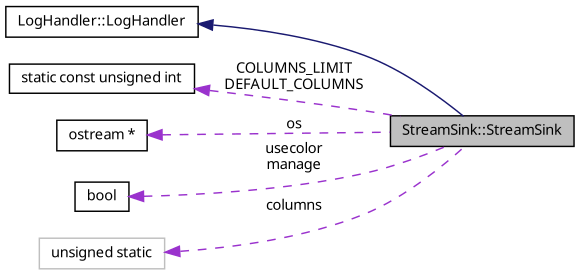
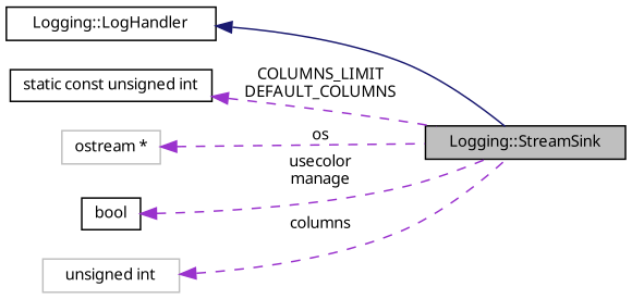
  digraph {
    rankdir=LR
    node [color=black fillcolor=white fontname="FreeSans.ttf" fontsize=10 shape=record style=filled]
    edge [color=darkorchid3 dir=back fontname="FreeSans.ttf" fontsize=10 labelfontname="FreeSans.ttf" labelfontsize=10 style=dashed]
-   n1 [fillcolor=grey75 fontcolor=black height=0.2 label="StreamSink::StreamSink" width=0.4]
-   n2 [height=0.2 label="LogHandler::LogHandler" width=0.4]
+   n1 [fillcolor=grey75 fontcolor=black height=0.2 label="Logging::StreamSink" width=0.4]
+   n2 [height=0.2 label="Logging::LogHandler" width=0.4]
    n3 [height=0.2 label="static const unsigned int" width=0.4]
-   n4 [height=0.2 label="ostream *" width=0.4]
+   n4 [color=grey75 height=0.2 label="ostream *" width=0.4]
    n5 [height=0.2 label=bool width=0.4]
-   n6 [color=grey75 height=0.2 label="unsigned static" width=0.4]
+   n6 [color=grey75 height=0.2 label="unsigned int" width=0.4]
    n2 -> n1 [color=midnightblue style=solid]
    n3 -> n1 [label="COLUMNS_LIMIT\nDEFAULT_COLUMNS"]
    n4 -> n1 [label=os]
    n5 -> n1 [label="usecolor\nmanage"]
    n6 -> n1 [label=columns]
  }
